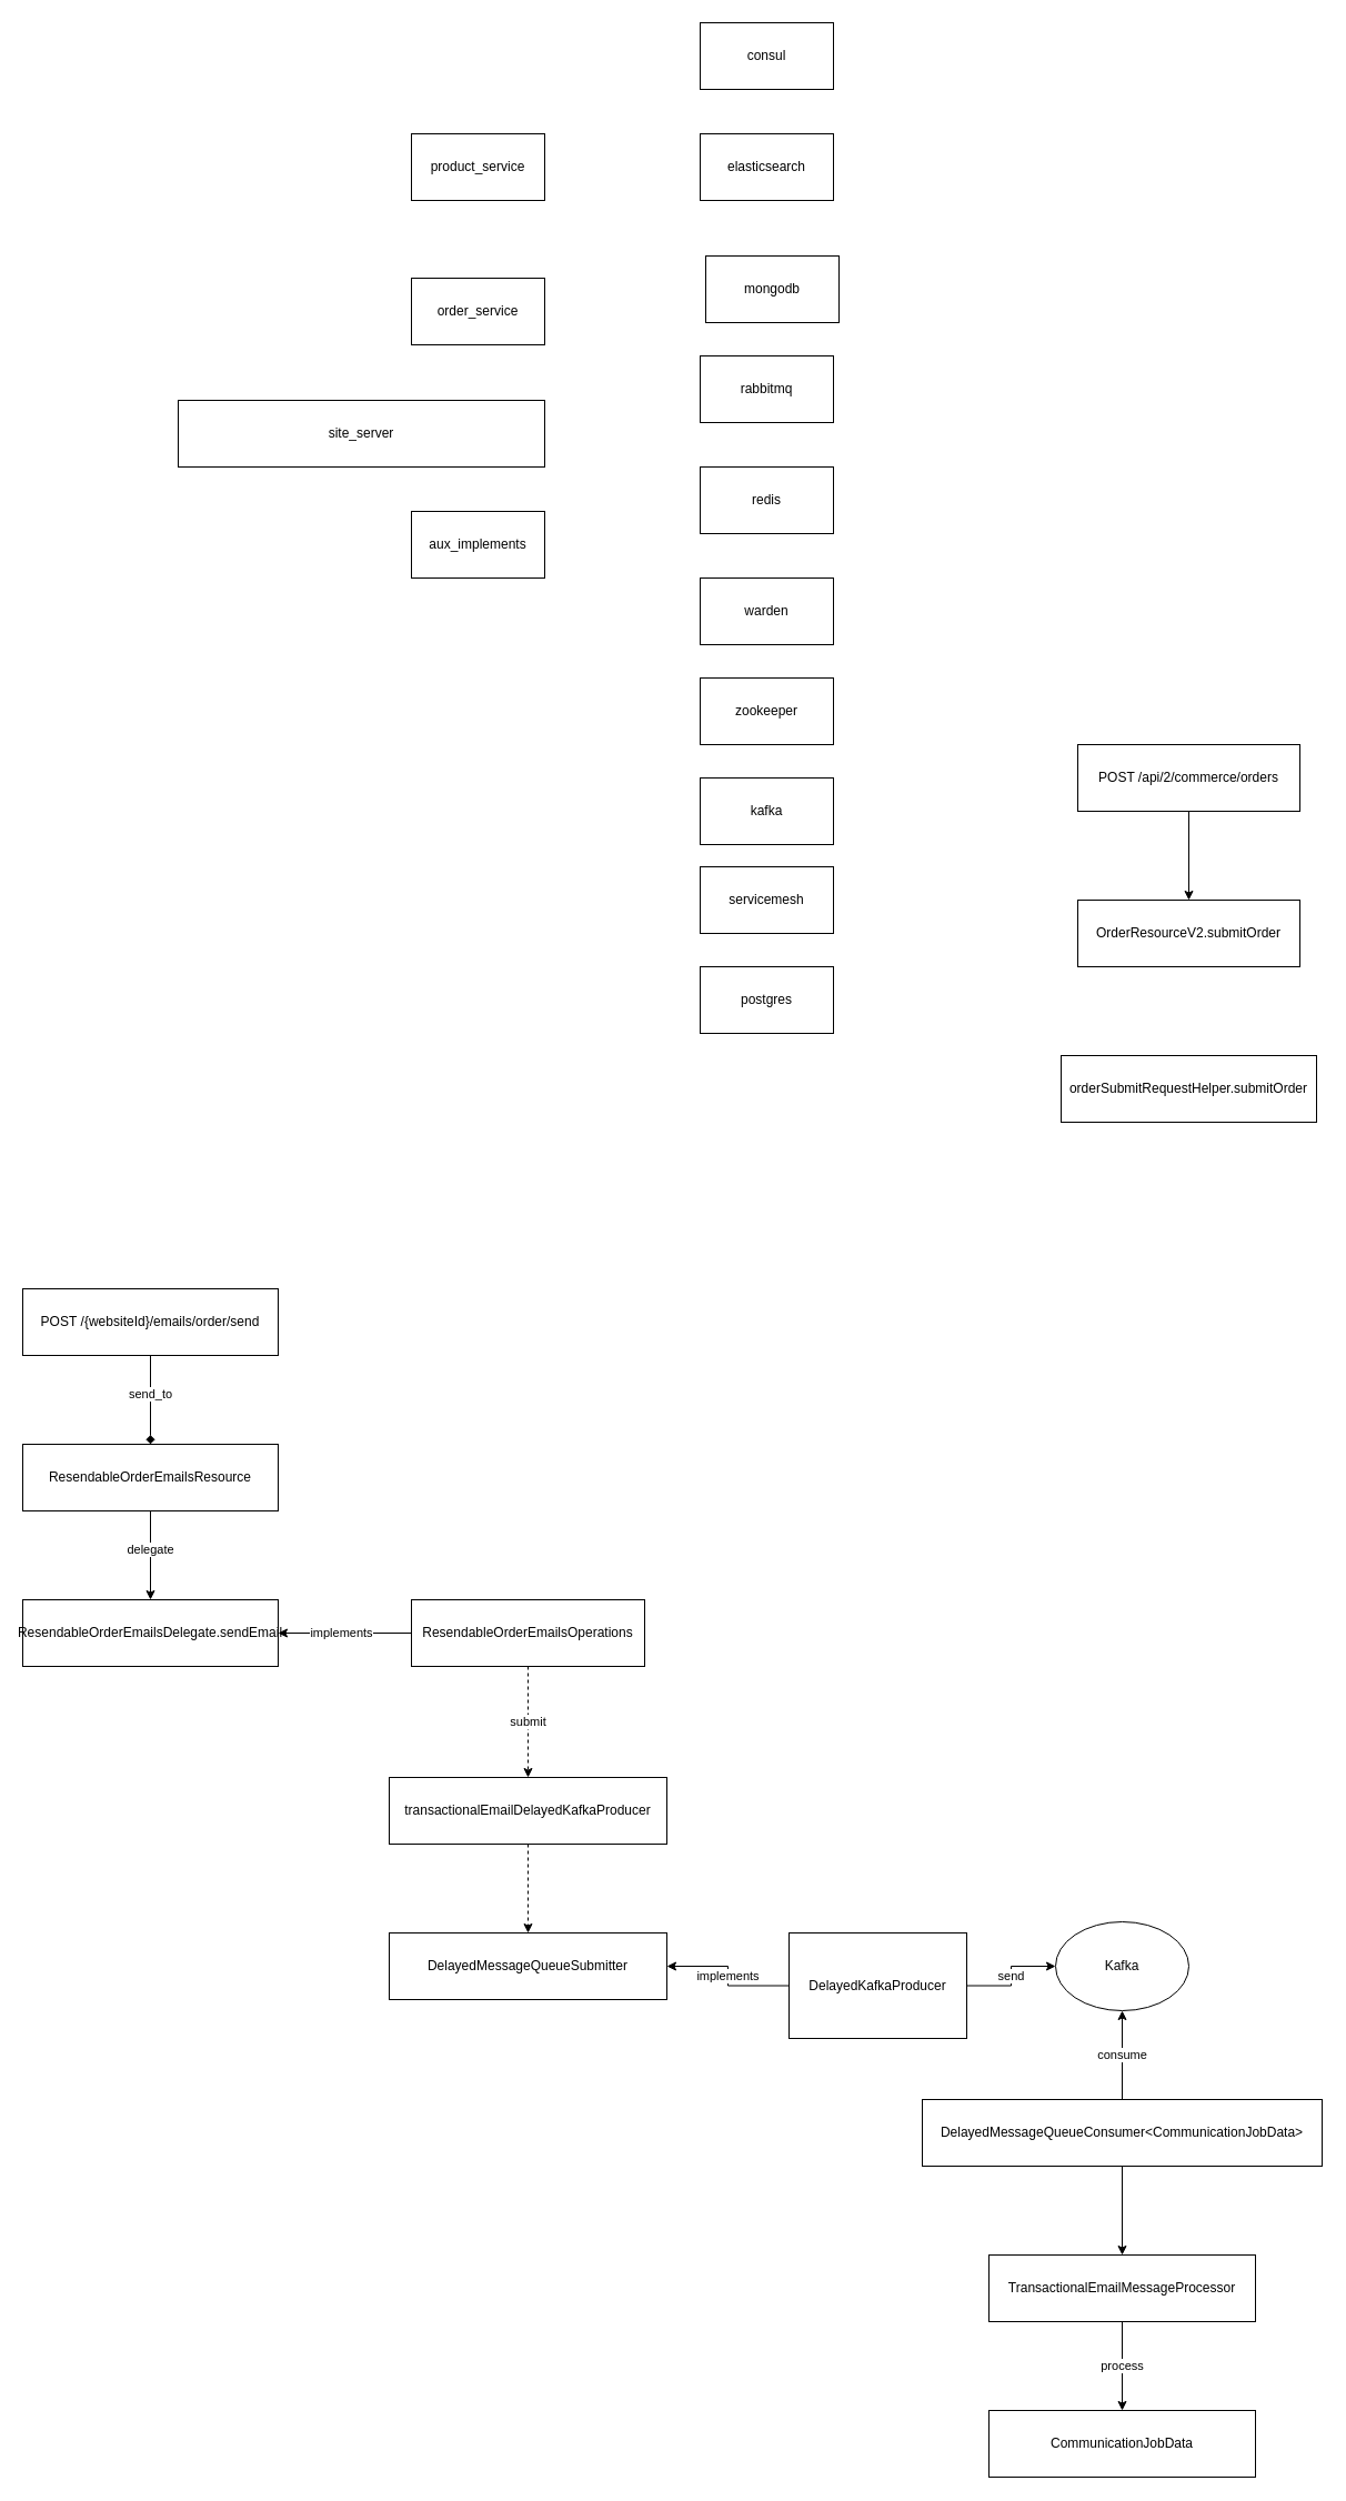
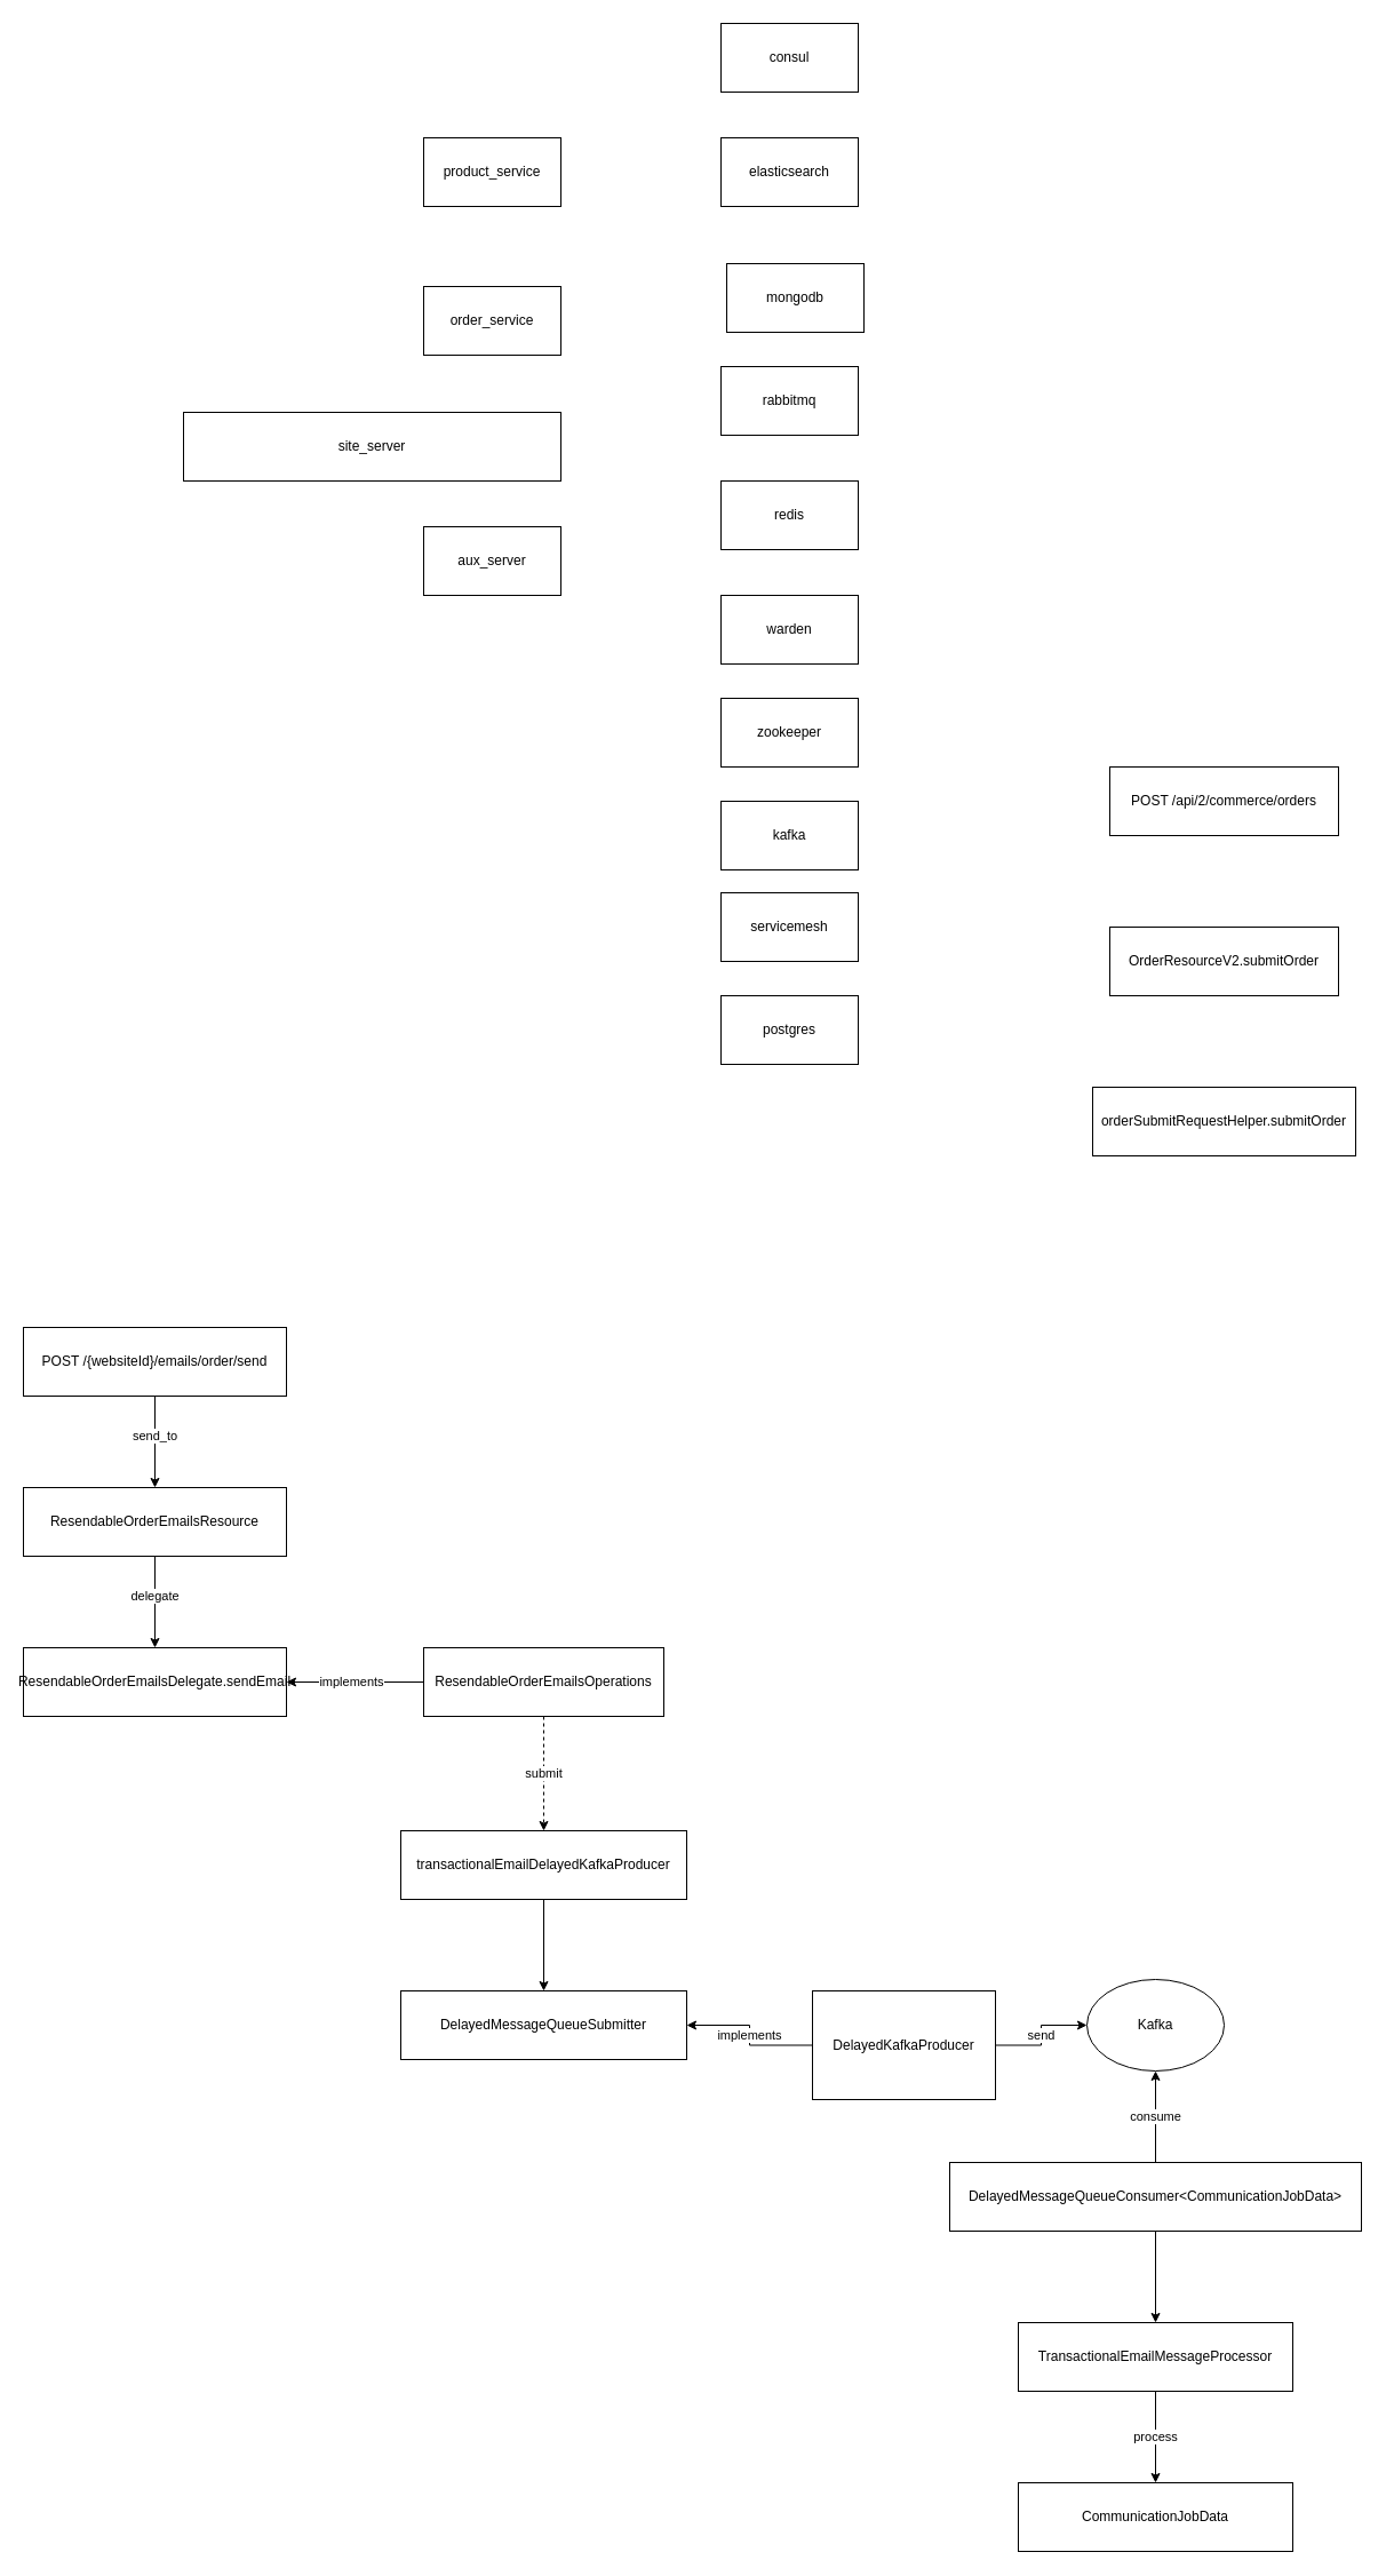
  <mxCell id="0" />
  <mxCell id="1" parent="0" />
  <mxCell id="2" value="consul" style="rounded=0;whiteSpace=wrap;html=1;" parent="1" vertex="1"><mxGeometry x="630" y="20" width="120" height="60" as="geometry" /></mxCell>
  <mxCell id="3" value="elasticsearch" style="rounded=0;whiteSpace=wrap;html=1;" parent="1" vertex="1"><mxGeometry x="630" y="120" width="120" height="60" as="geometry" /></mxCell>
  <mxCell id="4" value="mongodb" style="rounded=0;whiteSpace=wrap;html=1;" parent="1" vertex="1"><mxGeometry x="635" y="230" width="120" height="60" as="geometry" /></mxCell>
  <mxCell id="5" value="rabbitmq" style="rounded=0;whiteSpace=wrap;html=1;" parent="1" vertex="1"><mxGeometry x="630" y="320" width="120" height="60" as="geometry" /></mxCell>
  <mxCell id="6" value="redis" style="rounded=0;whiteSpace=wrap;html=1;" parent="1" vertex="1"><mxGeometry x="630" y="420" width="120" height="60" as="geometry" /></mxCell>
  <mxCell id="7" value="warden" style="rounded=0;whiteSpace=wrap;html=1;" parent="1" vertex="1"><mxGeometry x="630" y="520" width="120" height="60" as="geometry" /></mxCell>
  <mxCell id="8" value="zookeeper" style="rounded=0;whiteSpace=wrap;html=1;" parent="1" vertex="1"><mxGeometry x="630" y="610" width="120" height="60" as="geometry" /></mxCell>
  <mxCell id="9" value="kafka" style="rounded=0;whiteSpace=wrap;html=1;" parent="1" vertex="1"><mxGeometry x="630" y="700" width="120" height="60" as="geometry" /></mxCell>
  <mxCell id="10" value="servicemesh&lt;span style=&quot;color: rgba(0 , 0 , 0 , 0) ; font-family: monospace ; font-size: 0px&quot;&gt;%3CmxGraphModel%3E%3Croot%3E%3CmxCell%20id%3D%220%22%2F%3E%3CmxCell%20id%3D%221%22%20parent%3D%220%22%2F%3E%3CmxCell%20id%3D%222%22%20value%3D%22kafka%22%20style%3D%22rounded%3D0%3BwhiteSpace%3Dwrap%3Bhtml%3D1%3B%22%20vertex%3D%221%22%20parent%3D%221%22%3E%3CmxGeometry%20x%3D%22380%22%20y%3D%22890%22%20width%3D%22120%22%20height%3D%2260%22%20as%3D%22geometry%22%2F%3E%3C%2FmxCell%3E%3C%2Froot%3E%3C%2FmxGraphModel%3E&lt;/span&gt;" style="rounded=0;whiteSpace=wrap;html=1;" parent="1" vertex="1"><mxGeometry x="630" y="780" width="120" height="60" as="geometry" /></mxCell>
  <mxCell id="11" value="postgres" style="rounded=0;whiteSpace=wrap;html=1;" parent="1" vertex="1"><mxGeometry x="630" y="870" width="120" height="60" as="geometry" /></mxCell>
  <mxCell id="12" value="product_service" style="rounded=0;whiteSpace=wrap;html=1;" parent="1" vertex="1"><mxGeometry x="370" y="120" width="120" height="60" as="geometry" /></mxCell>
  <mxCell id="13" value="order_service" style="rounded=0;whiteSpace=wrap;html=1;" parent="1" vertex="1"><mxGeometry x="370" y="250" width="120" height="60" as="geometry" /></mxCell>
  <mxCell id="14" value="site_server" style="rounded=0;whiteSpace=wrap;html=1;" parent="1" vertex="1"><mxGeometry x="160" y="360" width="330" height="60" as="geometry" /></mxCell>
- <mxCell id="15" value="aux_implements" style="rounded=0;whiteSpace=wrap;html=1;" parent="1" vertex="1"><mxGeometry x="370" y="460" width="120" height="60" as="geometry" /></mxCell>
- <mxCell id="16" value="" style="edgeStyle=orthogonalEdgeStyle;rounded=0;orthogonalLoop=1;jettySize=auto;html=1;endArrow=diamond;" edge="1" parent="1" source="18" target="21"><mxGeometry relative="1" as="geometry" /></mxCell>
+ <mxCell id="15" value="aux_server" style="rounded=0;whiteSpace=wrap;html=1;" parent="1" vertex="1"><mxGeometry x="370" y="460" width="120" height="60" as="geometry" /></mxCell>
+ <mxCell id="16" value="" style="edgeStyle=orthogonalEdgeStyle;rounded=0;orthogonalLoop=1;jettySize=auto;html=1;" edge="1" parent="1" source="18" target="21"><mxGeometry relative="1" as="geometry" /></mxCell>
  <mxCell id="17" value="send_to" style="edgeLabel;html=1;align=center;verticalAlign=middle;resizable=0;points=[];" vertex="1" connectable="0" parent="16"><mxGeometry x="-0.15" y="-1" relative="1" as="geometry"><mxPoint as="offset" /></mxGeometry></mxCell>
  <mxCell id="18" value="POST&amp;nbsp;/{websiteId}/emails/order/send" style="rounded=0;whiteSpace=wrap;html=1;" vertex="1" parent="1"><mxGeometry x="20" y="1160" width="230" height="60" as="geometry" /></mxCell>
  <mxCell id="19" value="" style="edgeStyle=orthogonalEdgeStyle;rounded=0;orthogonalLoop=1;jettySize=auto;html=1;" edge="1" parent="1" source="21" target="22"><mxGeometry relative="1" as="geometry" /></mxCell>
  <mxCell id="20" value="delegate" style="edgeLabel;html=1;align=center;verticalAlign=middle;resizable=0;points=[];" vertex="1" connectable="0" parent="19"><mxGeometry x="-0.15" y="-1" relative="1" as="geometry"><mxPoint as="offset" /></mxGeometry></mxCell>
  <mxCell id="21" value="ResendableOrderEmailsResource" style="rounded=0;whiteSpace=wrap;html=1;" vertex="1" parent="1"><mxGeometry x="20" y="1300" width="230" height="60" as="geometry" /></mxCell>
  <mxCell id="22" value="ResendableOrderEmailsDelegate.sendEmail" style="rounded=0;whiteSpace=wrap;html=1;" vertex="1" parent="1"><mxGeometry x="20" y="1440" width="230" height="60" as="geometry" /></mxCell>
  <mxCell id="23" style="edgeStyle=orthogonalEdgeStyle;rounded=0;orthogonalLoop=1;jettySize=auto;html=1;entryX=1;entryY=0.5;entryDx=0;entryDy=0;" edge="1" parent="1" source="26" target="22"><mxGeometry relative="1" as="geometry" /></mxCell>
  <mxCell id="24" value="implements" style="edgeLabel;html=1;align=center;verticalAlign=middle;resizable=0;points=[];" vertex="1" connectable="0" parent="23"><mxGeometry x="0.067" y="-1" relative="1" as="geometry"><mxPoint as="offset" /></mxGeometry></mxCell>
  <mxCell id="25" value="submit" style="edgeStyle=orthogonalEdgeStyle;rounded=0;orthogonalLoop=1;jettySize=auto;html=1;dashed=1;" edge="1" parent="1" source="26" target="28"><mxGeometry relative="1" as="geometry" /></mxCell>
  <mxCell id="26" value="ResendableOrderEmailsOperations" style="rounded=0;whiteSpace=wrap;html=1;" vertex="1" parent="1"><mxGeometry x="370" y="1440" width="210" height="60" as="geometry" /></mxCell>
- <mxCell id="27" value="" style="edgeStyle=orthogonalEdgeStyle;rounded=0;orthogonalLoop=1;jettySize=auto;html=1;dashed=1;" edge="1" parent="1" source="28" target="29"><mxGeometry relative="1" as="geometry" /></mxCell>
+ <mxCell id="27" value="" style="edgeStyle=orthogonalEdgeStyle;rounded=0;orthogonalLoop=1;jettySize=auto;html=1;" edge="1" parent="1" source="28" target="29"><mxGeometry relative="1" as="geometry" /></mxCell>
  <mxCell id="28" value="transactionalEmailDelayedKafkaProducer" style="rounded=0;whiteSpace=wrap;html=1;" vertex="1" parent="1"><mxGeometry x="350" y="1600" width="250" height="60" as="geometry" /></mxCell>
  <mxCell id="29" value="DelayedMessageQueueSubmitter" style="rounded=0;whiteSpace=wrap;html=1;" vertex="1" parent="1"><mxGeometry x="350" y="1740" width="250" height="60" as="geometry" /></mxCell>
  <mxCell id="30" value="implements" style="edgeStyle=orthogonalEdgeStyle;rounded=0;orthogonalLoop=1;jettySize=auto;html=1;entryX=1;entryY=0.5;entryDx=0;entryDy=0;" edge="1" parent="1" source="32" target="29"><mxGeometry relative="1" as="geometry" /></mxCell>
  <mxCell id="31" value="send" style="edgeStyle=orthogonalEdgeStyle;rounded=0;orthogonalLoop=1;jettySize=auto;html=1;entryX=0;entryY=0.5;entryDx=0;entryDy=0;" edge="1" parent="1" source="32" target="33"><mxGeometry relative="1" as="geometry" /></mxCell>
  <mxCell id="32" value="DelayedKafkaProducer" style="rounded=0;whiteSpace=wrap;html=1;" vertex="1" parent="1"><mxGeometry x="710" y="1740" width="160" height="95" as="geometry" /></mxCell>
  <mxCell id="33" value="Kafka" style="ellipse;whiteSpace=wrap;html=1;" vertex="1" parent="1"><mxGeometry x="950" y="1730" width="120" height="80" as="geometry" /></mxCell>
  <mxCell id="34" value="consume" style="edgeStyle=orthogonalEdgeStyle;rounded=0;orthogonalLoop=1;jettySize=auto;html=1;entryX=0.5;entryY=1;entryDx=0;entryDy=0;" edge="1" parent="1" source="36" target="33"><mxGeometry relative="1" as="geometry" /></mxCell>
  <mxCell id="35" value="" style="edgeStyle=orthogonalEdgeStyle;rounded=0;orthogonalLoop=1;jettySize=auto;html=1;" edge="1" parent="1" source="36" target="38"><mxGeometry relative="1" as="geometry" /></mxCell>
  <mxCell id="36" value="DelayedMessageQueueConsumer&amp;lt;CommunicationJobData&amp;gt;" style="rounded=0;whiteSpace=wrap;html=1;" vertex="1" parent="1"><mxGeometry x="830" y="1890" width="360" height="60" as="geometry" /></mxCell>
  <mxCell id="37" value="process" style="edgeStyle=orthogonalEdgeStyle;rounded=0;orthogonalLoop=1;jettySize=auto;html=1;" edge="1" parent="1" source="38" target="39"><mxGeometry relative="1" as="geometry" /></mxCell>
  <mxCell id="38" value="TransactionalEmailMessageProcessor" style="rounded=0;whiteSpace=wrap;html=1;" vertex="1" parent="1"><mxGeometry x="890" y="2030" width="240" height="60" as="geometry" /></mxCell>
  <mxCell id="39" value="CommunicationJobData" style="rounded=0;whiteSpace=wrap;html=1;" vertex="1" parent="1"><mxGeometry x="890" y="2170" width="240" height="60" as="geometry" /></mxCell>
- <mxCell id="40" value="" style="edgeStyle=orthogonalEdgeStyle;rounded=0;orthogonalLoop=1;jettySize=auto;html=1;" edge="1" parent="1" source="41" target="42"><mxGeometry relative="1" as="geometry" /></mxCell>
  <mxCell id="41" value="POST /api/2/commerce/orders" style="rounded=0;whiteSpace=wrap;html=1;" vertex="1" parent="1"><mxGeometry x="970" y="670" width="200" height="60" as="geometry" /></mxCell>
  <mxCell id="42" value="OrderResourceV2.submitOrder" style="rounded=0;whiteSpace=wrap;html=1;" vertex="1" parent="1"><mxGeometry x="970" y="810" width="200" height="60" as="geometry" /></mxCell>
  <mxCell id="43" value="orderSubmitRequestHelper.submitOrder" style="rounded=0;whiteSpace=wrap;html=1;" vertex="1" parent="1"><mxGeometry x="955" y="950" width="230" height="60" as="geometry" /></mxCell>
